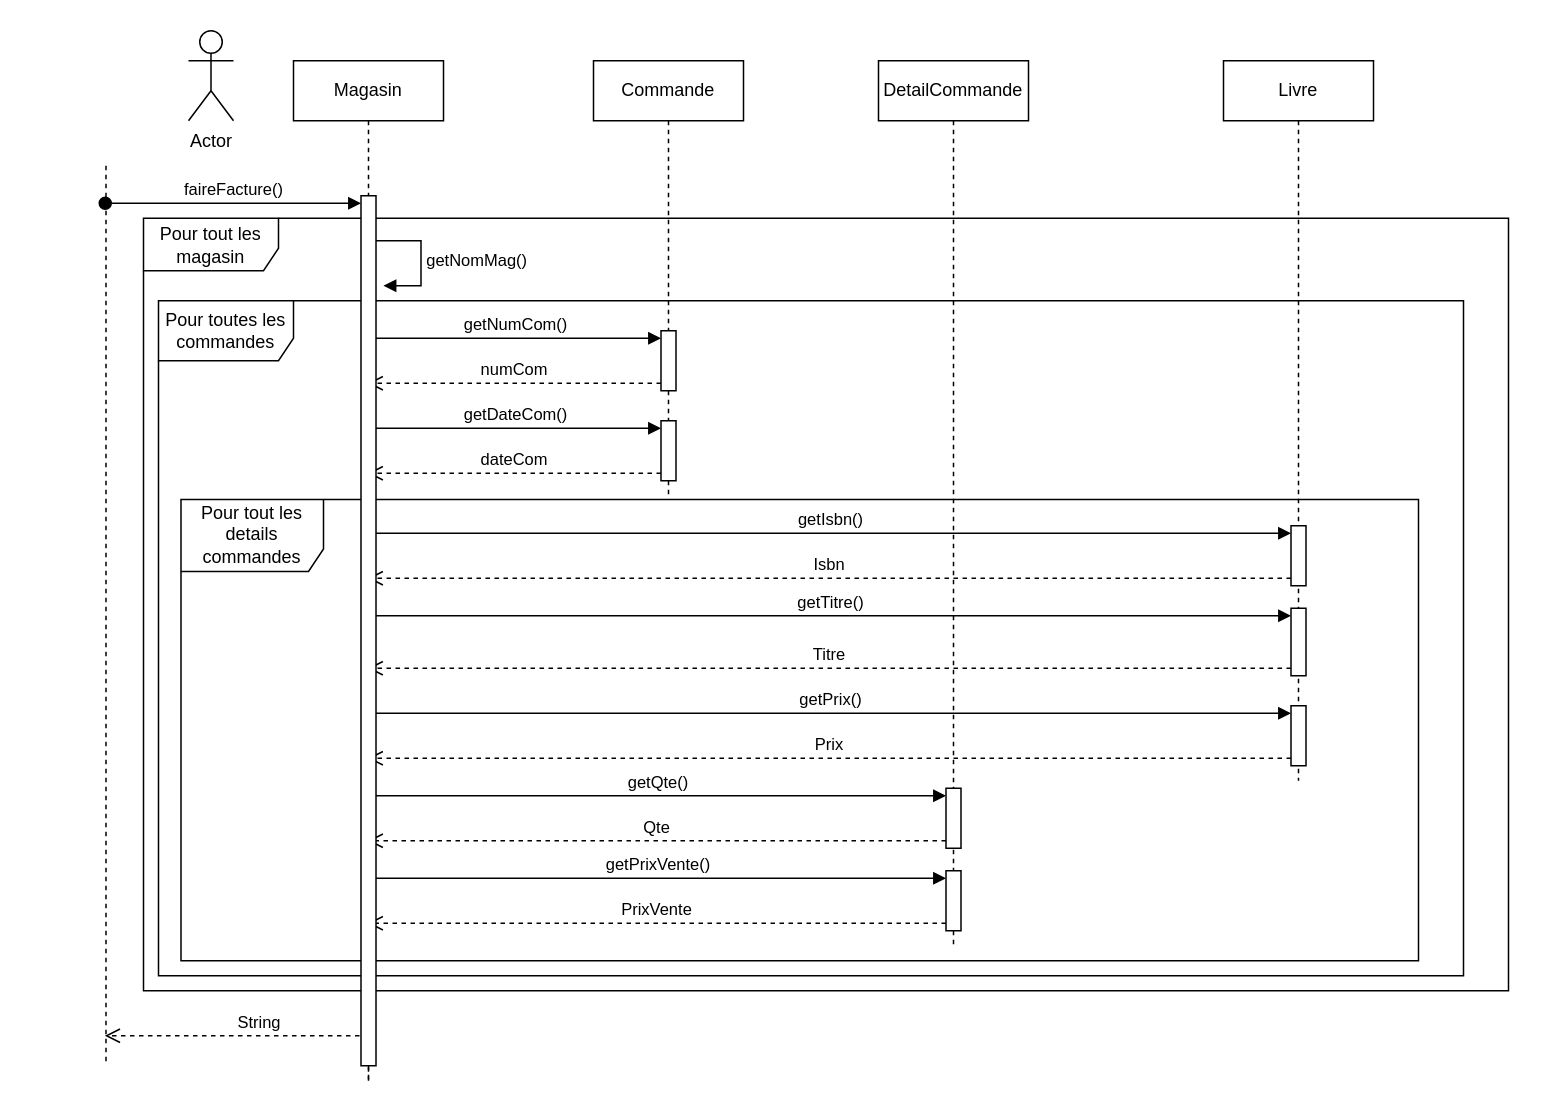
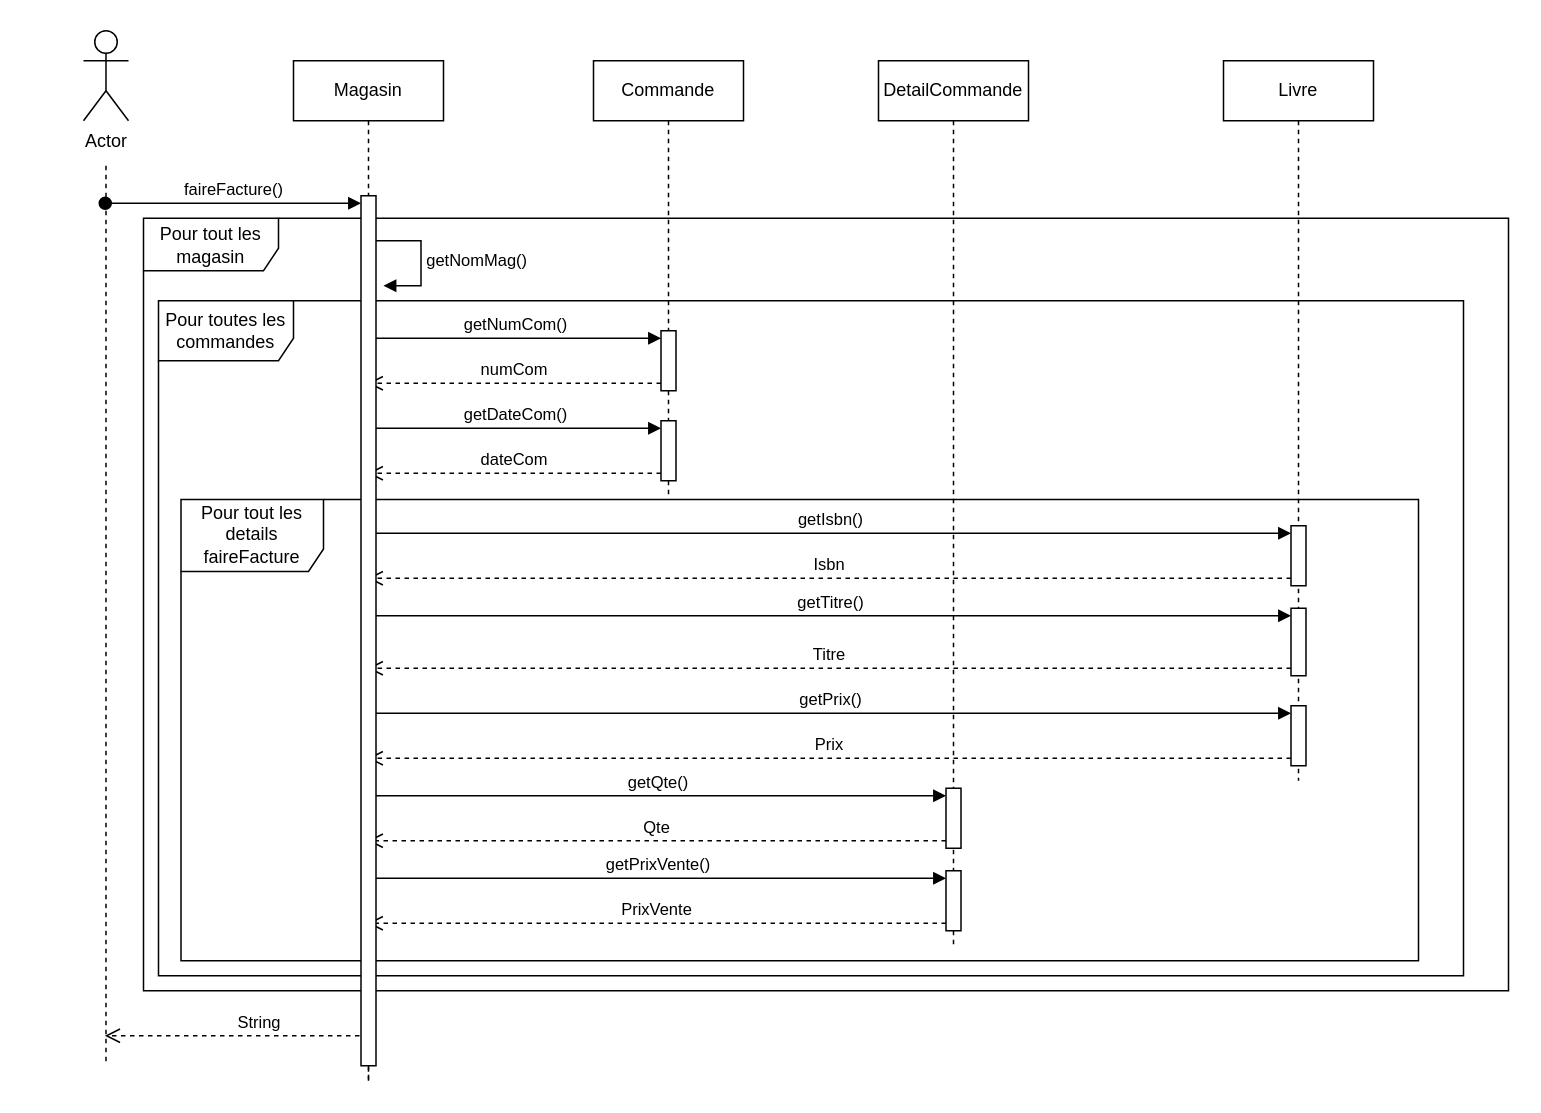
  <mxCell id="0" />
  <mxCell id="1" parent="0" />
  <mxCell id="2" value="Commande" style="shape=umlLifeline;perimeter=lifelinePerimeter;whiteSpace=wrap;html=1;container=1;dropTarget=0;collapsible=0;recursiveResize=0;outlineConnect=0;portConstraint=eastwest;newEdgeStyle={&quot;curved&quot;:0,&quot;rounded&quot;:0};" vertex="1" parent="1"><mxGeometry x="395" y="40" width="100" height="290" as="geometry" /></mxCell>
  <mxCell id="3" value="" style="html=1;points=[[0,0,0,0,5],[0,1,0,0,-5],[1,0,0,0,5],[1,1,0,0,-5]];perimeter=orthogonalPerimeter;outlineConnect=0;targetShapes=umlLifeline;portConstraint=eastwest;newEdgeStyle={&quot;curved&quot;:0,&quot;rounded&quot;:0};" vertex="1" parent="2"><mxGeometry x="45" y="180" width="10" height="40" as="geometry" /></mxCell>
  <mxCell id="4" value="DetailCommande" style="shape=umlLifeline;perimeter=lifelinePerimeter;whiteSpace=wrap;html=1;container=1;dropTarget=0;collapsible=0;recursiveResize=0;outlineConnect=0;portConstraint=eastwest;newEdgeStyle={&quot;curved&quot;:0,&quot;rounded&quot;:0};" vertex="1" parent="1"><mxGeometry x="585" y="40" width="100" height="590" as="geometry" /></mxCell>
  <mxCell id="5" value="" style="html=1;points=[[0,0,0,0,5],[0,1,0,0,-5],[1,0,0,0,5],[1,1,0,0,-5]];perimeter=orthogonalPerimeter;outlineConnect=0;targetShapes=umlLifeline;portConstraint=eastwest;newEdgeStyle={&quot;curved&quot;:0,&quot;rounded&quot;:0};" vertex="1" parent="4"><mxGeometry x="45" y="485" width="10" height="40" as="geometry" /></mxCell>
  <mxCell id="6" value="" style="html=1;points=[[0,0,0,0,5],[0,1,0,0,-5],[1,0,0,0,5],[1,1,0,0,-5]];perimeter=orthogonalPerimeter;outlineConnect=0;targetShapes=umlLifeline;portConstraint=eastwest;newEdgeStyle={&quot;curved&quot;:0,&quot;rounded&quot;:0};" vertex="1" parent="4"><mxGeometry x="45" y="540" width="10" height="40" as="geometry" /></mxCell>
- <mxCell id="7" value="Actor" style="shape=umlActor;verticalLabelPosition=bottom;verticalAlign=top;html=1;" vertex="1" parent="1"><mxGeometry x="125" y="20" width="30" height="60" as="geometry" /></mxCell>
+ <mxCell id="7" value="Actor" style="shape=umlActor;verticalLabelPosition=bottom;verticalAlign=top;html=1;" vertex="1" parent="1"><mxGeometry x="55" y="20" width="30" height="60" as="geometry" /></mxCell>
  <mxCell id="8" value="&lt;div&gt;&lt;br&gt;&lt;/div&gt;&lt;div&gt;&lt;br&gt;&lt;/div&gt;" style="shape=umlLifeline;perimeter=lifelinePerimeter;whiteSpace=wrap;html=1;container=1;dropTarget=0;collapsible=0;recursiveResize=0;outlineConnect=0;portConstraint=eastwest;newEdgeStyle={&quot;curved&quot;:0,&quot;rounded&quot;:0};size=0;" vertex="1" parent="1"><mxGeometry x="20" y="110" width="100" height="600" as="geometry" /></mxCell>
  <mxCell id="9" value="faireFacture()" style="html=1;verticalAlign=bottom;startArrow=oval;endArrow=block;startSize=8;curved=0;rounded=0;entryX=0;entryY=0;entryDx=0;entryDy=5;" edge="1" target="35" parent="1" source="8"><mxGeometry relative="1" as="geometry"><mxPoint x="235" y="175" as="sourcePoint" /></mxGeometry></mxCell>
  <mxCell id="10" value="Pour tout les magasin" style="shape=umlFrame;whiteSpace=wrap;html=1;pointerEvents=0;width=90;height=35;" vertex="1" parent="1"><mxGeometry x="95" y="145" width="910" height="515" as="geometry" /></mxCell>
  <mxCell id="11" value="getNumCom()" style="html=1;verticalAlign=bottom;endArrow=block;curved=0;rounded=0;entryX=0;entryY=0;entryDx=0;entryDy=5;" edge="1" target="3" parent="1" source="33"><mxGeometry relative="1" as="geometry"><mxPoint x="305" y="205" as="sourcePoint" /></mxGeometry></mxCell>
  <mxCell id="12" value="numCom" style="html=1;verticalAlign=bottom;endArrow=open;dashed=1;endSize=8;curved=0;rounded=0;exitX=0;exitY=1;exitDx=0;exitDy=-5;" edge="1" source="3" parent="1" target="33"><mxGeometry relative="1" as="geometry"><mxPoint x="305" y="235" as="targetPoint" /></mxGeometry></mxCell>
  <mxCell id="13" value="getDateCom()" style="html=1;verticalAlign=bottom;endArrow=block;curved=0;rounded=0;entryX=0;entryY=0;entryDx=0;entryDy=5;" edge="1" target="15" parent="1" source="33"><mxGeometry x="-0.001" relative="1" as="geometry"><mxPoint x="500" y="275" as="sourcePoint" /><mxPoint as="offset" /></mxGeometry></mxCell>
  <mxCell id="14" value="dateCom" style="html=1;verticalAlign=bottom;endArrow=open;dashed=1;endSize=8;curved=0;rounded=0;exitX=0;exitY=1;exitDx=0;exitDy=-5;" edge="1" source="15" parent="1" target="33"><mxGeometry relative="1" as="geometry"><mxPoint x="500" y="345" as="targetPoint" /></mxGeometry></mxCell>
  <mxCell id="15" value="" style="html=1;points=[[0,0,0,0,5],[0,1,0,0,-5],[1,0,0,0,5],[1,1,0,0,-5]];perimeter=orthogonalPerimeter;outlineConnect=0;targetShapes=umlLifeline;portConstraint=eastwest;newEdgeStyle={&quot;curved&quot;:0,&quot;rounded&quot;:0};" vertex="1" parent="1"><mxGeometry x="440" y="280" width="10" height="40" as="geometry" /></mxCell>
  <mxCell id="16" value="Pour toutes les commandes" style="shape=umlFrame;whiteSpace=wrap;html=1;pointerEvents=0;width=90;height=40;" vertex="1" parent="1"><mxGeometry x="105" y="200" width="870" height="450" as="geometry" /></mxCell>
- <mxCell id="17" value="Pour tout les details commandes" style="shape=umlFrame;whiteSpace=wrap;html=1;pointerEvents=0;width=95;height=48;" vertex="1" parent="1"><mxGeometry x="120" y="332.5" width="825" height="307.5" as="geometry" /></mxCell>
+ <mxCell id="17" value="Pour tout les details faireFacture" style="shape=umlFrame;whiteSpace=wrap;html=1;pointerEvents=0;width=95;height=48;" vertex="1" parent="1"><mxGeometry x="120" y="332.5" width="825" height="307.5" as="geometry" /></mxCell>
  <mxCell id="18" value="getIsbn()" style="html=1;verticalAlign=bottom;endArrow=block;curved=0;rounded=0;entryX=0;entryY=0;entryDx=0;entryDy=5;" edge="1" target="23" parent="1"><mxGeometry relative="1" as="geometry"><mxPoint x="245" y="355" as="sourcePoint" /></mxGeometry></mxCell>
  <mxCell id="19" value="Isbn" style="html=1;verticalAlign=bottom;endArrow=open;dashed=1;endSize=8;curved=0;rounded=0;exitX=0;exitY=1;exitDx=0;exitDy=-5;" edge="1" source="23" parent="1" target="33"><mxGeometry relative="1" as="geometry"><mxPoint x="370" y="425" as="targetPoint" /></mxGeometry></mxCell>
  <mxCell id="20" value="getTitre()" style="html=1;verticalAlign=bottom;endArrow=block;curved=0;rounded=0;entryX=0;entryY=0;entryDx=0;entryDy=5;" edge="1" target="24" parent="1" source="33"><mxGeometry relative="1" as="geometry"><mxPoint x="560" y="410" as="sourcePoint" /></mxGeometry></mxCell>
  <mxCell id="21" value="Titre" style="html=1;verticalAlign=bottom;endArrow=open;dashed=1;endSize=8;curved=0;rounded=0;exitX=0;exitY=1;exitDx=0;exitDy=-5;" edge="1" source="24" parent="1" target="33"><mxGeometry relative="1" as="geometry"><mxPoint x="560" y="480" as="targetPoint" /></mxGeometry></mxCell>
  <mxCell id="22" value="Livre" style="shape=umlLifeline;perimeter=lifelinePerimeter;whiteSpace=wrap;html=1;container=1;dropTarget=0;collapsible=0;recursiveResize=0;outlineConnect=0;portConstraint=eastwest;newEdgeStyle={&quot;curved&quot;:0,&quot;rounded&quot;:0};" vertex="1" parent="1"><mxGeometry x="815" y="40" width="100" height="480" as="geometry" /></mxCell>
  <mxCell id="23" value="" style="html=1;points=[[0,0,0,0,5],[0,1,0,0,-5],[1,0,0,0,5],[1,1,0,0,-5]];perimeter=orthogonalPerimeter;outlineConnect=0;targetShapes=umlLifeline;portConstraint=eastwest;newEdgeStyle={&quot;curved&quot;:0,&quot;rounded&quot;:0};" vertex="1" parent="22"><mxGeometry x="45" y="310" width="10" height="40" as="geometry" /></mxCell>
  <mxCell id="24" value="" style="html=1;points=[[0,0,0,0,5],[0,1,0,0,-5],[1,0,0,0,5],[1,1,0,0,-5]];perimeter=orthogonalPerimeter;outlineConnect=0;targetShapes=umlLifeline;portConstraint=eastwest;newEdgeStyle={&quot;curved&quot;:0,&quot;rounded&quot;:0};" vertex="1" parent="22"><mxGeometry x="45" y="365" width="10" height="45" as="geometry" /></mxCell>
  <mxCell id="25" value="" style="html=1;points=[[0,0,0,0,5],[0,1,0,0,-5],[1,0,0,0,5],[1,1,0,0,-5]];perimeter=orthogonalPerimeter;outlineConnect=0;targetShapes=umlLifeline;portConstraint=eastwest;newEdgeStyle={&quot;curved&quot;:0,&quot;rounded&quot;:0};" vertex="1" parent="22"><mxGeometry x="45" y="430" width="10" height="40" as="geometry" /></mxCell>
  <mxCell id="26" value="Prix" style="html=1;verticalAlign=bottom;endArrow=open;dashed=1;endSize=8;curved=0;rounded=0;exitX=0;exitY=1;exitDx=0;exitDy=-5;" edge="1" source="25" parent="1" target="33"><mxGeometry relative="1" as="geometry"><mxPoint x="790" y="545" as="targetPoint" /></mxGeometry></mxCell>
  <mxCell id="27" value="getPrix()" style="html=1;verticalAlign=bottom;endArrow=block;curved=0;rounded=0;entryX=0;entryY=0;entryDx=0;entryDy=5;" edge="1" target="25" parent="1" source="33"><mxGeometry relative="1" as="geometry"><mxPoint x="790" y="475" as="sourcePoint" /></mxGeometry></mxCell>
  <mxCell id="28" value="Qte" style="html=1;verticalAlign=bottom;endArrow=open;dashed=1;endSize=8;curved=0;rounded=0;exitX=0;exitY=1;exitDx=0;exitDy=-5;" edge="1" source="5" parent="1" target="33"><mxGeometry relative="1" as="geometry"><mxPoint x="790" y="595" as="targetPoint" /></mxGeometry></mxCell>
  <mxCell id="29" value="getQte()" style="html=1;verticalAlign=bottom;endArrow=block;curved=0;rounded=0;entryX=0;entryY=0;entryDx=0;entryDy=5;" edge="1" target="5" parent="1" source="33"><mxGeometry x="0.001" relative="1" as="geometry"><mxPoint x="790" y="525" as="sourcePoint" /><mxPoint as="offset" /></mxGeometry></mxCell>
  <mxCell id="30" value="PrixVente" style="html=1;verticalAlign=bottom;endArrow=open;dashed=1;endSize=8;curved=0;rounded=0;exitX=0;exitY=1;exitDx=0;exitDy=-5;" edge="1" source="6" parent="1" target="33"><mxGeometry relative="1" as="geometry"><mxPoint x="560" y="645" as="targetPoint" /></mxGeometry></mxCell>
  <mxCell id="31" value="getPrixVente()" style="html=1;verticalAlign=bottom;endArrow=block;curved=0;rounded=0;entryX=0;entryY=0;entryDx=0;entryDy=5;" edge="1" target="6" parent="1" source="33"><mxGeometry relative="1" as="geometry"><mxPoint x="560" y="575" as="sourcePoint" /></mxGeometry></mxCell>
  <mxCell id="32" value="String" style="html=1;verticalAlign=bottom;endArrow=open;dashed=1;endSize=8;curved=0;rounded=0;" edge="1" parent="1"><mxGeometry relative="1" as="geometry"><mxPoint x="245" y="720" as="sourcePoint" /><mxPoint x="69.25" y="690" as="targetPoint" /><Array as="points"><mxPoint x="245" y="690" /></Array></mxGeometry></mxCell>
  <mxCell id="33" value="Magasin" style="shape=umlLifeline;perimeter=lifelinePerimeter;whiteSpace=wrap;html=1;container=1;dropTarget=0;collapsible=0;recursiveResize=0;outlineConnect=0;portConstraint=eastwest;newEdgeStyle={&quot;curved&quot;:0,&quot;rounded&quot;:0};" vertex="1" parent="1"><mxGeometry x="195" y="40" width="100" height="680" as="geometry" /></mxCell>
  <mxCell id="34" value="getNomMag()" style="html=1;align=left;spacingLeft=2;endArrow=block;rounded=0;edgeStyle=orthogonalEdgeStyle;curved=0;rounded=0;" edge="1" parent="33"><mxGeometry relative="1" as="geometry"><mxPoint x="55" y="120" as="sourcePoint" /><Array as="points"><mxPoint x="85" y="120" /><mxPoint x="85" y="150" /></Array><mxPoint x="60" y="150" as="targetPoint" /></mxGeometry></mxCell>
  <mxCell id="35" value="" style="html=1;points=[[0,0,0,0,5],[0,1,0,0,-5],[1,0,0,0,5],[1,1,0,0,-5]];perimeter=orthogonalPerimeter;outlineConnect=0;targetShapes=umlLifeline;portConstraint=eastwest;newEdgeStyle={&quot;curved&quot;:0,&quot;rounded&quot;:0};" vertex="1" parent="33"><mxGeometry x="45" y="90" width="10" height="580" as="geometry" /></mxCell>
